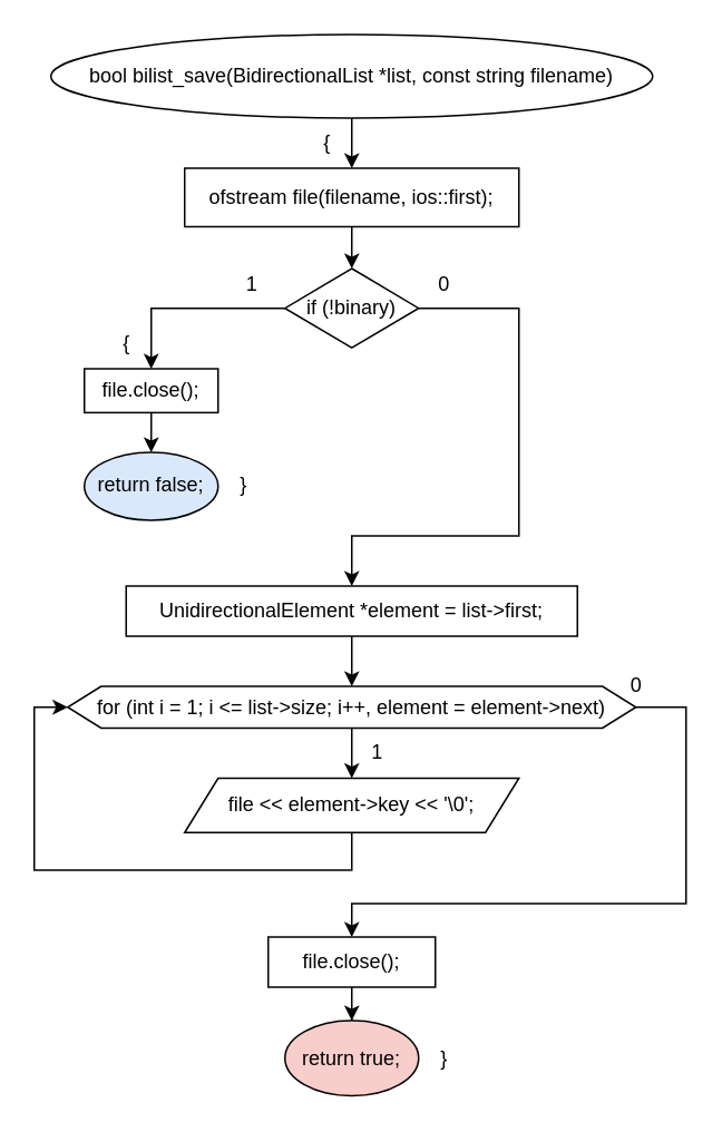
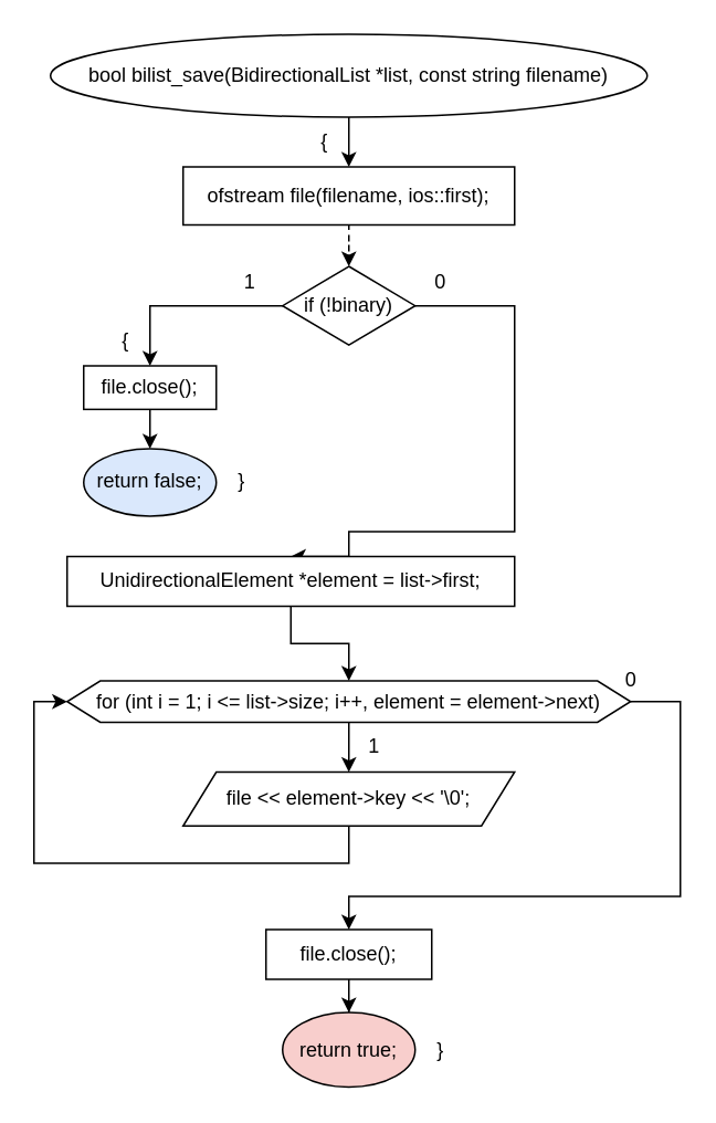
  <mxCell id="0" />
  <mxCell id="1" parent="0" />
  <mxCell id="2" value="" style="edgeStyle=orthogonalEdgeStyle;rounded=0;orthogonalLoop=1;jettySize=auto;html=1;" parent="1" source="3" target="5" edge="1"><mxGeometry relative="1" as="geometry" /></mxCell>
  <mxCell id="3" value="bool bilist_save(BidirectionalList *list, const string filename)" style="ellipse;whiteSpace=wrap;html=1;" parent="1" vertex="1"><mxGeometry x="30" y="20" width="360" height="50" as="geometry" /></mxCell>
- <mxCell id="4" value="" style="edgeStyle=orthogonalEdgeStyle;rounded=0;orthogonalLoop=1;jettySize=auto;html=1;" parent="1" source="5" target="9" edge="1"><mxGeometry relative="1" as="geometry" /></mxCell>
+ <mxCell id="4" value="" style="edgeStyle=orthogonalEdgeStyle;rounded=0;orthogonalLoop=1;jettySize=auto;html=1;dashed=1;" parent="1" source="5" target="9" edge="1"><mxGeometry relative="1" as="geometry" /></mxCell>
  <mxCell id="5" value="ofstream file(filename, ios::first);" style="whiteSpace=wrap;html=1;" parent="1" vertex="1"><mxGeometry x="110" y="100" width="200" height="35" as="geometry" /></mxCell>
  <mxCell id="6" value="{" style="text;html=1;align=center;verticalAlign=middle;resizable=0;points=[];autosize=1;strokeColor=none;fillColor=none;" parent="1" vertex="1"><mxGeometry x="180" y="70" width="30" height="30" as="geometry" /></mxCell>
  <mxCell id="7" value="" style="edgeStyle=orthogonalEdgeStyle;rounded=0;orthogonalLoop=1;jettySize=auto;html=1;" parent="1" source="9" target="11" edge="1"><mxGeometry relative="1" as="geometry" /></mxCell>
  <mxCell id="8" style="edgeStyle=orthogonalEdgeStyle;rounded=0;orthogonalLoop=1;jettySize=auto;html=1;entryX=0.5;entryY=0;entryDx=0;entryDy=0;" parent="1" source="9" target="16" edge="1"><mxGeometry relative="1" as="geometry"><Array as="points"><mxPoint x="310" y="184" /><mxPoint x="310" y="320" /><mxPoint x="210" y="320" /></Array></mxGeometry></mxCell>
  <mxCell id="9" value="if (!binary)" style="rhombus;whiteSpace=wrap;html=1;" parent="1" vertex="1"><mxGeometry x="170" y="160" width="80" height="47.5" as="geometry" /></mxCell>
  <mxCell id="10" value="" style="edgeStyle=orthogonalEdgeStyle;rounded=0;orthogonalLoop=1;jettySize=auto;html=1;" parent="1" source="11" target="14" edge="1"><mxGeometry relative="1" as="geometry" /></mxCell>
  <mxCell id="11" value="file.close();" style="whiteSpace=wrap;html=1;" parent="1" vertex="1"><mxGeometry x="50" y="220" width="80" height="26.25" as="geometry" /></mxCell>
  <mxCell id="12" value="{" style="text;html=1;align=center;verticalAlign=middle;resizable=0;points=[];autosize=1;strokeColor=none;fillColor=none;" parent="1" vertex="1"><mxGeometry x="60" y="190" width="30" height="30" as="geometry" /></mxCell>
  <mxCell id="13" value="1" style="text;html=1;align=center;verticalAlign=middle;resizable=0;points=[];autosize=1;strokeColor=none;fillColor=none;" parent="1" vertex="1"><mxGeometry x="135" y="155" width="30" height="30" as="geometry" /></mxCell>
  <mxCell id="14" value="return false;" style="ellipse;whiteSpace=wrap;html=1;fillColor=#dae8fc;" parent="1" vertex="1"><mxGeometry x="50" y="270" width="80" height="40.63" as="geometry" /></mxCell>
  <mxCell id="15" value="" style="edgeStyle=orthogonalEdgeStyle;rounded=0;orthogonalLoop=1;jettySize=auto;html=1;" parent="1" source="16" target="21" edge="1"><mxGeometry relative="1" as="geometry" /></mxCell>
- <mxCell id="16" value="UnidirectionalElement *element = list-&amp;gt;first;" style="whiteSpace=wrap;html=1;" parent="1" vertex="1"><mxGeometry x="75" y="350" width="270" height="30" as="geometry" /></mxCell>
+ <mxCell id="16" value="UnidirectionalElement *element = list-&amp;gt;first;" style="whiteSpace=wrap;html=1;" parent="1" vertex="1"><mxGeometry x="40" y="335" width="270" height="30" as="geometry" /></mxCell>
  <mxCell id="17" value="0" style="text;html=1;align=center;verticalAlign=middle;resizable=0;points=[];autosize=1;strokeColor=none;fillColor=none;" parent="1" vertex="1"><mxGeometry x="250" y="155" width="30" height="30" as="geometry" /></mxCell>
  <mxCell id="18" value="}" style="text;html=1;align=center;verticalAlign=middle;resizable=0;points=[];autosize=1;strokeColor=none;fillColor=none;" parent="1" vertex="1"><mxGeometry x="130" y="275.32" width="30" height="30" as="geometry" /></mxCell>
  <mxCell id="19" value="" style="edgeStyle=orthogonalEdgeStyle;rounded=0;orthogonalLoop=1;jettySize=auto;html=1;" parent="1" source="21" target="23" edge="1"><mxGeometry relative="1" as="geometry" /></mxCell>
  <mxCell id="20" style="edgeStyle=orthogonalEdgeStyle;rounded=0;orthogonalLoop=1;jettySize=auto;html=1;entryX=0.5;entryY=0;entryDx=0;entryDy=0;" parent="1" source="21" target="26" edge="1"><mxGeometry relative="1" as="geometry"><Array as="points"><mxPoint x="410" y="423" /><mxPoint x="410" y="540" /><mxPoint x="210" y="540" /></Array></mxGeometry></mxCell>
  <mxCell id="21" value="for (int i = 1; i &amp;lt;= list-&amp;gt;size; i++, element = element-&amp;gt;next)" style="shape=hexagon;perimeter=hexagonPerimeter2;whiteSpace=wrap;html=1;fixedSize=1;" parent="1" vertex="1"><mxGeometry x="40" y="410" width="340" height="25" as="geometry" /></mxCell>
  <mxCell id="22" style="edgeStyle=orthogonalEdgeStyle;rounded=0;orthogonalLoop=1;jettySize=auto;html=1;entryX=0;entryY=0.5;entryDx=0;entryDy=0;" parent="1" source="23" target="21" edge="1"><mxGeometry relative="1" as="geometry"><Array as="points"><mxPoint x="210" y="520" /><mxPoint x="20" y="520" /><mxPoint x="20" y="423" /></Array></mxGeometry></mxCell>
  <mxCell id="23" value="file &amp;lt;&amp;lt; element-&amp;gt;key &amp;lt;&amp;lt; '\0';" style="shape=parallelogram;perimeter=parallelogramPerimeter;whiteSpace=wrap;html=1;fixedSize=1;" parent="1" vertex="1"><mxGeometry x="110" y="465" width="200" height="32.5" as="geometry" /></mxCell>
  <mxCell id="24" value="1" style="text;html=1;align=center;verticalAlign=middle;resizable=0;points=[];autosize=1;strokeColor=none;fillColor=none;" parent="1" vertex="1"><mxGeometry x="210" y="435" width="30" height="30" as="geometry" /></mxCell>
  <mxCell id="25" value="" style="edgeStyle=orthogonalEdgeStyle;rounded=0;orthogonalLoop=1;jettySize=auto;html=1;" parent="1" source="26" target="28" edge="1"><mxGeometry relative="1" as="geometry" /></mxCell>
  <mxCell id="26" value="file.close();" style="whiteSpace=wrap;html=1;" parent="1" vertex="1"><mxGeometry x="160" y="560" width="100" height="30" as="geometry" /></mxCell>
  <mxCell id="27" value="0" style="text;html=1;align=center;verticalAlign=middle;resizable=0;points=[];autosize=1;strokeColor=none;fillColor=none;" parent="1" vertex="1"><mxGeometry x="365" y="395" width="30" height="30" as="geometry" /></mxCell>
  <mxCell id="28" value="return true;" style="ellipse;whiteSpace=wrap;html=1;fillColor=#f8cecc;" parent="1" vertex="1"><mxGeometry x="170" y="610" width="80" height="45" as="geometry" /></mxCell>
  <mxCell id="29" value="}" style="text;html=1;align=center;verticalAlign=middle;resizable=0;points=[];autosize=1;strokeColor=none;fillColor=none;" parent="1" vertex="1"><mxGeometry x="250" y="617.5" width="30" height="30" as="geometry" /></mxCell>
